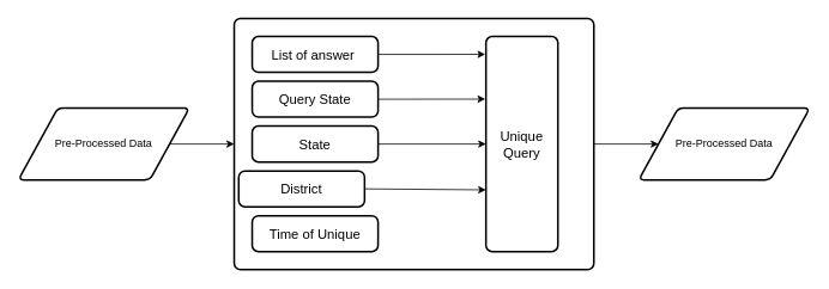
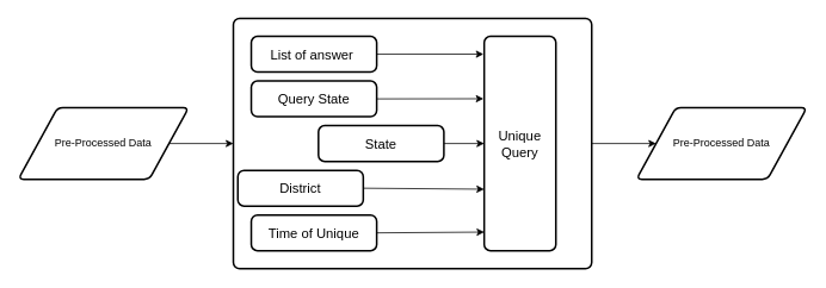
  <mxCell id="0" />
  <mxCell id="1" parent="0" />
  <mxCell id="2" value="Pre-Processed Data" style="shape=parallelogram;html=1;strokeWidth=2;perimeter=parallelogramPerimeter;whiteSpace=wrap;rounded=1;arcSize=12;size=0.23;" vertex="1" parent="1"><mxGeometry x="20" y="120" width="190" height="80" as="geometry" /></mxCell>
  <mxCell id="3" value="&lt;font style=&quot;&quot;&gt;&lt;br&gt;&lt;br&gt;&lt;br&gt;&lt;br&gt;&lt;br&gt;&lt;/font&gt;" style="rounded=1;whiteSpace=wrap;html=1;absoluteArcSize=1;arcSize=14;strokeWidth=2;" vertex="1" parent="1"><mxGeometry x="260" y="20" width="400" height="280" as="geometry" /></mxCell>
  <mxCell id="4" value="Pre-Processed Data" style="shape=parallelogram;html=1;strokeWidth=2;perimeter=parallelogramPerimeter;whiteSpace=wrap;rounded=1;arcSize=12;size=0.23;" vertex="1" parent="1"><mxGeometry x="710" y="120" width="190" height="80" as="geometry" /></mxCell>
  <mxCell id="5" value="Unique Query" style="rounded=1;whiteSpace=wrap;html=1;absoluteArcSize=1;arcSize=14;strokeWidth=2;fontSize=15;" vertex="1" parent="1"><mxGeometry x="540" y="40" width="80" height="240" as="geometry" /></mxCell>
  <mxCell id="6" value="Query State" style="rounded=1;whiteSpace=wrap;html=1;absoluteArcSize=1;arcSize=14;strokeWidth=2;fontSize=15;" vertex="1" parent="1"><mxGeometry x="280" y="90" width="140" height="40" as="geometry" /></mxCell>
  <mxCell id="7" value="List of answer&amp;nbsp;" style="rounded=1;whiteSpace=wrap;html=1;absoluteArcSize=1;arcSize=14;strokeWidth=2;fontSize=15;" vertex="1" parent="1"><mxGeometry x="280" y="40" width="140" height="40" as="geometry" /></mxCell>
- <mxCell id="8" value="State" style="rounded=1;whiteSpace=wrap;html=1;absoluteArcSize=1;arcSize=14;strokeWidth=2;fontSize=15;" vertex="1" parent="1"><mxGeometry x="280" y="140" width="140" height="40" as="geometry" /></mxCell>
+ <mxCell id="8" value="State" style="rounded=1;whiteSpace=wrap;html=1;absoluteArcSize=1;arcSize=14;strokeWidth=2;fontSize=15;" vertex="1" parent="1"><mxGeometry x="355" y="140" width="140" height="40" as="geometry" /></mxCell>
  <mxCell id="9" value="District" style="rounded=1;whiteSpace=wrap;html=1;absoluteArcSize=1;arcSize=14;strokeWidth=2;fontSize=15;" vertex="1" parent="1"><mxGeometry x="265" y="190" width="140" height="40" as="geometry" /></mxCell>
  <mxCell id="10" value="Time of Unique" style="rounded=1;whiteSpace=wrap;html=1;absoluteArcSize=1;arcSize=14;strokeWidth=2;fontSize=15;" vertex="1" parent="1"><mxGeometry x="280" y="240" width="140" height="40" as="geometry" /></mxCell>
  <mxCell id="11" value="" style="endArrow=classic;html=1;rounded=0;fontSize=15;exitX=1;exitY=0.5;exitDx=0;exitDy=0;entryX=-0.01;entryY=0.083;entryDx=0;entryDy=0;entryPerimeter=0;" edge="1" parent="1" source="7" target="5"><mxGeometry width="50" height="50" relative="1" as="geometry"><mxPoint x="440" y="85" as="sourcePoint" /><mxPoint x="530" y="60" as="targetPoint" /></mxGeometry></mxCell>
  <mxCell id="12" value="" style="endArrow=classic;html=1;rounded=0;fontSize=15;exitX=1;exitY=0.5;exitDx=0;exitDy=0;entryX=0;entryY=0.5;entryDx=0;entryDy=0;" edge="1" parent="1" source="3" target="4"><mxGeometry width="50" height="50" relative="1" as="geometry"><mxPoint x="720" y="200" as="sourcePoint" /><mxPoint x="770" y="150" as="targetPoint" /></mxGeometry></mxCell>
  <mxCell id="13" value="" style="endArrow=classic;html=1;rounded=0;fontSize=15;exitX=1;exitY=0.5;exitDx=0;exitDy=0;entryX=0;entryY=0.5;entryDx=0;entryDy=0;" edge="1" parent="1" source="2" target="3"><mxGeometry width="50" height="50" relative="1" as="geometry"><mxPoint x="190" y="190" as="sourcePoint" /><mxPoint x="240" y="140" as="targetPoint" /></mxGeometry></mxCell>
  <mxCell id="14" value="" style="endArrow=classic;html=1;rounded=0;fontSize=15;exitX=1;exitY=0.5;exitDx=0;exitDy=0;entryX=-0.01;entryY=0.291;entryDx=0;entryDy=0;entryPerimeter=0;" edge="1" parent="1" source="6" target="5"><mxGeometry width="50" height="50" relative="1" as="geometry"><mxPoint x="430" y="70" as="sourcePoint" /><mxPoint x="540" y="70" as="targetPoint" /></mxGeometry></mxCell>
  <mxCell id="15" value="" style="endArrow=classic;html=1;rounded=0;fontSize=15;exitX=1;exitY=0.5;exitDx=0;exitDy=0;" edge="1" parent="1" source="8" target="5"><mxGeometry width="50" height="50" relative="1" as="geometry"><mxPoint x="440" y="80" as="sourcePoint" /><mxPoint x="530" y="160" as="targetPoint" /></mxGeometry></mxCell>
  <mxCell id="16" value="" style="endArrow=classic;html=1;rounded=0;fontSize=15;exitX=1;exitY=0.5;exitDx=0;exitDy=0;entryX=-0.001;entryY=0.713;entryDx=0;entryDy=0;entryPerimeter=0;" edge="1" parent="1" source="9" target="5"><mxGeometry width="50" height="50" relative="1" as="geometry"><mxPoint x="430" y="209.5" as="sourcePoint" /><mxPoint x="530" y="210" as="targetPoint" /></mxGeometry></mxCell>
+ <mxCell id="17" value="" style="endArrow=classic;html=1;rounded=0;fontSize=15;exitX=1;exitY=0.5;exitDx=0;exitDy=0;entryX=0.001;entryY=0.913;entryDx=0;entryDy=0;entryPerimeter=0;" edge="1" parent="1" source="10" target="5"><mxGeometry width="50" height="50" relative="1" as="geometry"><mxPoint x="430" y="259.5" as="sourcePoint" /><mxPoint x="520" y="260" as="targetPoint" /></mxGeometry></mxCell>
